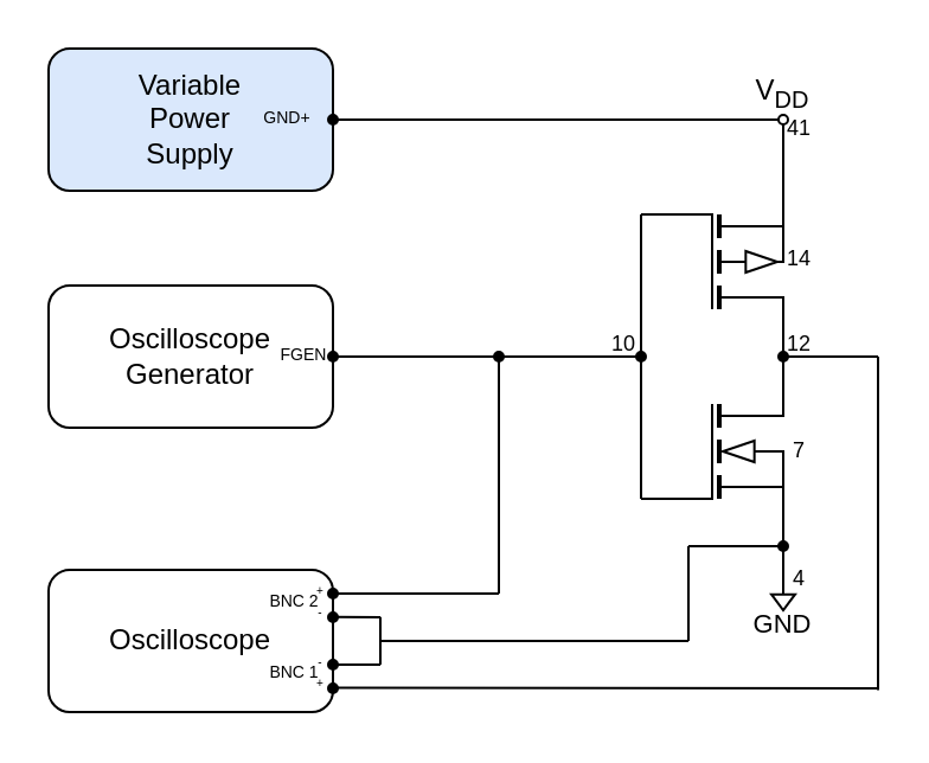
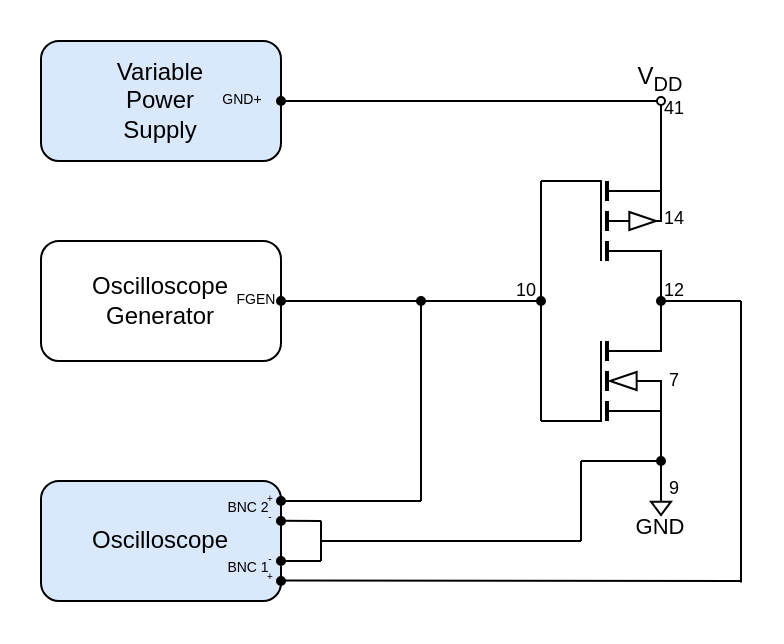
  <mxCell id="0" />
  <mxCell id="1" parent="0" />
  <mxCell id="2" value="" style="endArrow=none;html=1;" edge="1" parent="1"><mxGeometry width="50" height="50" relative="1" as="geometry"><mxPoint x="140" y="50" as="sourcePoint" /><mxPoint x="331" y="50" as="targetPoint" /></mxGeometry></mxCell>
- <mxCell id="3" value="&lt;div&gt;Oscilloscope&lt;/div&gt;" style="rounded=1;whiteSpace=wrap;html=1;fillColor=#FFFFFF;" parent="1" vertex="1"><mxGeometry x="20" y="240" width="120" height="60" as="geometry" /></mxCell>
+ <mxCell id="3" value="&lt;div&gt;Oscilloscope&lt;/div&gt;" style="rounded=1;whiteSpace=wrap;html=1;fillColor=#dae8fc;" parent="1" vertex="1"><mxGeometry x="20" y="240" width="120" height="60" as="geometry" /></mxCell>
  <mxCell id="4" value="&lt;div&gt;Oscilloscope &lt;br&gt;&lt;/div&gt;&lt;div&gt;Generator&lt;/div&gt;" style="rounded=1;whiteSpace=wrap;html=1;fillColor=#FFFFFF;" parent="1" vertex="1"><mxGeometry x="20" y="120" width="120" height="60" as="geometry" /></mxCell>
  <mxCell id="5" value="&lt;div&gt;Variable &lt;br&gt;&lt;/div&gt;&lt;div&gt;Power &lt;br&gt;&lt;/div&gt;&lt;div&gt;Supply&lt;br&gt;&lt;/div&gt;" style="rounded=1;whiteSpace=wrap;html=1;fillColor=#dae8fc;" parent="1" vertex="1"><mxGeometry x="20" y="20" width="120" height="60" as="geometry" /></mxCell>
  <mxCell id="6" value="" style="group" vertex="1" connectable="0" parent="1"><mxGeometry x="250" y="29" width="105" height="243" as="geometry" /></mxCell>
  <mxCell id="7" value="" style="group" parent="6" vertex="1" connectable="0"><mxGeometry width="105" height="243" as="geometry" /></mxCell>
  <mxCell id="8" value="" style="group" parent="7" vertex="1" connectable="0"><mxGeometry x="20" y="131" width="64.5" height="74" as="geometry" /></mxCell>
  <mxCell id="9" value="" style="endArrow=none;html=1;labelBackgroundColor=none;strokeColor=#000000;strokeWidth=2;shadow=0;" parent="8" edge="1"><mxGeometry width="50" height="50" relative="1" as="geometry"><mxPoint x="33" y="40" as="sourcePoint" /><mxPoint x="33" y="50" as="targetPoint" /></mxGeometry></mxCell>
  <mxCell id="10" value="" style="endArrow=none;html=1;labelBackgroundColor=none;strokeColor=#000000;strokeWidth=2;shadow=0;" parent="8" edge="1"><mxGeometry width="50" height="50" relative="1" as="geometry"><mxPoint x="33" y="25" as="sourcePoint" /><mxPoint x="33" y="35" as="targetPoint" /></mxGeometry></mxCell>
  <mxCell id="11" value="" style="endArrow=none;html=1;labelBackgroundColor=none;strokeColor=#000000;strokeWidth=1;shadow=0;" parent="8" edge="1"><mxGeometry width="50" height="50" relative="1" as="geometry"><mxPoint x="30" y="50" as="sourcePoint" /><mxPoint x="30" y="10" as="targetPoint" /></mxGeometry></mxCell>
  <mxCell id="12" value="" style="endArrow=none;html=1;labelBackgroundColor=none;strokeColor=#000000;strokeWidth=2;shadow=0;" parent="8" edge="1"><mxGeometry width="50" height="50" relative="1" as="geometry"><mxPoint x="33" y="10" as="sourcePoint" /><mxPoint x="33" y="20" as="targetPoint" /></mxGeometry></mxCell>
  <mxCell id="13" value="" style="pointerEvents=1;verticalLabelPosition=bottom;shadow=0;dashed=0;align=center;html=1;verticalAlign=top;shape=mxgraph.electrical.signal_sources.signal_ground;rounded=0;labelBackgroundColor=none;snapToPoint=1;rotation=90;" parent="8" vertex="1"><mxGeometry x="40" y="20" width="9" height="20" as="geometry" /></mxCell>
  <mxCell id="14" value="" style="endArrow=none;html=1;labelBackgroundColor=none;strokeColor=#000000;strokeWidth=1;shadow=0;exitX=0.5;exitY=0;exitDx=0;exitDy=0;exitPerimeter=0;" parent="8" source="37" edge="1"><mxGeometry width="50" height="50" relative="1" as="geometry"><mxPoint x="60" y="60" as="sourcePoint" /><mxPoint x="60" y="30" as="targetPoint" /></mxGeometry></mxCell>
  <mxCell id="15" value="" style="endArrow=none;html=1;labelBackgroundColor=none;strokeColor=#000000;strokeWidth=1;shadow=0;" parent="8" edge="1"><mxGeometry width="50" height="50" relative="1" as="geometry"><mxPoint x="53" y="30" as="sourcePoint" /><mxPoint x="60.5" y="30" as="targetPoint" /></mxGeometry></mxCell>
  <mxCell id="16" value="" style="endArrow=none;html=1;labelBackgroundColor=none;strokeColor=#000000;strokeWidth=1;shadow=0;" parent="8" edge="1"><mxGeometry width="50" height="50" relative="1" as="geometry"><mxPoint x="33" y="45" as="sourcePoint" /><mxPoint x="60" y="45" as="targetPoint" /></mxGeometry></mxCell>
  <mxCell id="17" value="" style="endArrow=none;html=1;labelBackgroundColor=none;strokeColor=#000000;strokeWidth=1;shadow=0;" parent="8" edge="1"><mxGeometry width="50" height="50" relative="1" as="geometry"><mxPoint x="33" y="15" as="sourcePoint" /><mxPoint x="60.5" y="15" as="targetPoint" /></mxGeometry></mxCell>
  <mxCell id="18" value="" style="endArrow=none;html=1;labelBackgroundColor=none;strokeColor=#000000;strokeWidth=1;shadow=0;" parent="8" edge="1"><mxGeometry width="50" height="50" relative="1" as="geometry"><mxPoint x="60" y="15" as="sourcePoint" /><mxPoint x="60" as="targetPoint" /></mxGeometry></mxCell>
  <mxCell id="19" value="" style="endArrow=none;html=1;labelBackgroundColor=none;strokeColor=#000000;strokeWidth=1;shadow=0;" parent="8" edge="1"><mxGeometry width="50" height="50" relative="1" as="geometry"><mxPoint y="50" as="sourcePoint" /><mxPoint x="30.5" y="50" as="targetPoint" /></mxGeometry></mxCell>
  <mxCell id="20" value="" style="ellipse;whiteSpace=wrap;html=1;fillColor=#000000;snapToPoint=0;editable=0;allowArrows=0;connectable=0;" vertex="1" parent="8"><mxGeometry x="58" y="68" width="4" height="4" as="geometry" /></mxCell>
  <mxCell id="21" value="" style="group" parent="7" vertex="1" connectable="0"><mxGeometry x="20" y="51" width="60.5" height="60" as="geometry" /></mxCell>
  <mxCell id="22" value="" style="endArrow=none;html=1;labelBackgroundColor=none;strokeColor=#000000;strokeWidth=1;shadow=0;" parent="21" edge="1"><mxGeometry width="50" height="50" relative="1" as="geometry"><mxPoint x="33" y="30" as="sourcePoint" /><mxPoint x="60.5" y="29.96" as="targetPoint" /></mxGeometry></mxCell>
  <mxCell id="23" value="" style="endArrow=none;html=1;labelBackgroundColor=none;strokeColor=#000000;strokeWidth=2;shadow=0;" parent="21" edge="1"><mxGeometry width="50" height="50" relative="1" as="geometry"><mxPoint x="33" y="40" as="sourcePoint" /><mxPoint x="33" y="50" as="targetPoint" /></mxGeometry></mxCell>
  <mxCell id="24" value="" style="endArrow=none;html=1;labelBackgroundColor=none;strokeColor=#000000;strokeWidth=2;shadow=0;" parent="21" edge="1"><mxGeometry width="50" height="50" relative="1" as="geometry"><mxPoint x="33" y="25" as="sourcePoint" /><mxPoint x="33" y="35" as="targetPoint" /></mxGeometry></mxCell>
  <mxCell id="25" value="" style="endArrow=none;html=1;labelBackgroundColor=none;strokeColor=#000000;strokeWidth=1;shadow=0;" parent="21" edge="1"><mxGeometry width="50" height="50" relative="1" as="geometry"><mxPoint x="30" y="50" as="sourcePoint" /><mxPoint x="30" y="10" as="targetPoint" /></mxGeometry></mxCell>
  <mxCell id="26" value="" style="endArrow=none;html=1;labelBackgroundColor=none;strokeColor=#000000;strokeWidth=2;shadow=0;" parent="21" edge="1"><mxGeometry width="50" height="50" relative="1" as="geometry"><mxPoint x="33" y="10" as="sourcePoint" /><mxPoint x="33" y="20" as="targetPoint" /></mxGeometry></mxCell>
  <mxCell id="27" value="" style="pointerEvents=1;verticalLabelPosition=bottom;shadow=0;dashed=0;align=center;html=1;verticalAlign=top;shape=mxgraph.electrical.signal_sources.signal_ground;rounded=0;labelBackgroundColor=none;snapToPoint=1;rotation=90;flipH=1;flipV=1;" parent="21" vertex="1"><mxGeometry x="43" y="20" width="9" height="20" as="geometry" /></mxCell>
  <mxCell id="28" value="" style="endArrow=none;html=1;labelBackgroundColor=none;strokeColor=#000000;strokeWidth=1;shadow=0;" parent="21" edge="1"><mxGeometry width="50" height="50" relative="1" as="geometry"><mxPoint x="60" y="11" as="sourcePoint" /><mxPoint x="60" y="30" as="targetPoint" /></mxGeometry></mxCell>
  <mxCell id="29" value="" style="endArrow=none;html=1;labelBackgroundColor=none;strokeColor=#000000;strokeWidth=1;shadow=0;" parent="21" edge="1"><mxGeometry width="50" height="50" relative="1" as="geometry"><mxPoint x="33" y="45" as="sourcePoint" /><mxPoint x="60" y="45" as="targetPoint" /></mxGeometry></mxCell>
  <mxCell id="30" value="" style="endArrow=none;html=1;labelBackgroundColor=none;strokeColor=#000000;strokeWidth=1;shadow=0;" parent="21" edge="1"><mxGeometry width="50" height="50" relative="1" as="geometry"><mxPoint x="33" y="15" as="sourcePoint" /><mxPoint x="60.5" y="15" as="targetPoint" /></mxGeometry></mxCell>
  <mxCell id="31" value="" style="endArrow=none;html=1;labelBackgroundColor=none;strokeColor=#000000;strokeWidth=1;shadow=0;" parent="21" edge="1"><mxGeometry width="50" height="50" relative="1" as="geometry"><mxPoint x="60" y="15" as="sourcePoint" /><mxPoint x="60" y="-30" as="targetPoint" /></mxGeometry></mxCell>
  <mxCell id="32" value="" style="endArrow=none;html=1;labelBackgroundColor=none;strokeColor=#000000;strokeWidth=1;shadow=0;" parent="21" edge="1"><mxGeometry width="50" height="50" relative="1" as="geometry"><mxPoint y="10" as="sourcePoint" /><mxPoint x="30.5" y="10" as="targetPoint" /></mxGeometry></mxCell>
  <mxCell id="33" value="" style="endArrow=none;html=1;labelBackgroundColor=none;strokeColor=#000000;strokeWidth=1;shadow=0;" parent="21" edge="1"><mxGeometry width="50" height="50" relative="1" as="geometry"><mxPoint x="60" y="60" as="sourcePoint" /><mxPoint x="60" y="44.5" as="targetPoint" /></mxGeometry></mxCell>
  <mxCell id="34" value="" style="endArrow=none;html=1;" parent="7" edge="1"><mxGeometry width="50" height="50" relative="1" as="geometry"><mxPoint x="20" y="181" as="sourcePoint" /><mxPoint x="20" y="61" as="targetPoint" /></mxGeometry></mxCell>
  <mxCell id="35" value="" style="endArrow=none;html=1;" parent="7" edge="1"><mxGeometry width="50" height="50" relative="1" as="geometry"><mxPoint x="80" y="131" as="sourcePoint" /><mxPoint x="80" y="111" as="targetPoint" /></mxGeometry></mxCell>
  <mxCell id="36" value="" style="endArrow=none;html=1;" parent="7" edge="1"><mxGeometry width="50" height="50" relative="1" as="geometry"><mxPoint x="100" y="121" as="sourcePoint" /><mxPoint x="80" y="121" as="targetPoint" /></mxGeometry></mxCell>
  <mxCell id="37" value="" style="pointerEvents=1;verticalLabelPosition=bottom;shadow=0;dashed=0;align=center;html=1;verticalAlign=top;shape=mxgraph.electrical.signal_sources.signal_ground;" parent="7" vertex="1"><mxGeometry x="75" y="218" width="10" height="10" as="geometry" /></mxCell>
  <mxCell id="38" value="" style="ellipse;whiteSpace=wrap;html=1;fillColor=#000000;snapToPoint=0;editable=0;allowArrows=0;connectable=0;" parent="7" vertex="1"><mxGeometry x="78" y="119" width="4" height="4" as="geometry" /></mxCell>
  <mxCell id="39" value="" style="ellipse;whiteSpace=wrap;html=1;fillColor=#FFFFFF;snapToPoint=0;editable=0;allowArrows=0;connectable=0;perimeterSpacing=1;" parent="7" vertex="1"><mxGeometry x="78" y="19" width="4" height="4" as="geometry" /></mxCell>
  <mxCell id="40" value="" style="ellipse;whiteSpace=wrap;html=1;fillColor=#000000;snapToPoint=0;editable=0;allowArrows=0;connectable=0;" parent="7" vertex="1"><mxGeometry x="18" y="119" width="4" height="4" as="geometry" /></mxCell>
  <mxCell id="41" value="V&lt;sub&gt;DD&lt;/sub&gt;" style="text;html=1;strokeColor=none;fillColor=none;align=center;verticalAlign=middle;whiteSpace=wrap;rounded=0;" parent="7" vertex="1"><mxGeometry x="60" width="40" height="20" as="geometry" /></mxCell>
  <mxCell id="42" value="" style="endArrow=none;html=1;" parent="7" edge="1"><mxGeometry width="50" height="50" relative="1" as="geometry"><mxPoint y="121" as="sourcePoint" /><mxPoint x="18" y="121" as="targetPoint" /></mxGeometry></mxCell>
  <mxCell id="43" value="&lt;font style=&quot;font-size: 11px&quot;&gt;GND&lt;/font&gt;" style="text;html=1;strokeColor=none;fillColor=none;align=center;verticalAlign=middle;whiteSpace=wrap;rounded=0;" parent="7" vertex="1"><mxGeometry x="60" y="224" width="40" height="20" as="geometry" /></mxCell>
  <mxCell id="44" value="&lt;font style=&quot;font-size: 7px&quot;&gt;FGEN&lt;/font&gt;" style="text;html=1;strokeColor=none;fillColor=none;align=center;verticalAlign=middle;whiteSpace=wrap;rounded=0;" vertex="1" parent="1"><mxGeometry x="113" y="137.5" width="30" height="20" as="geometry" /></mxCell>
  <mxCell id="45" value="" style="ellipse;whiteSpace=wrap;html=1;fillColor=#000000;snapToPoint=0;editable=0;allowArrows=0;connectable=0;" vertex="1" parent="1"><mxGeometry x="138" y="148" width="4" height="4" as="geometry" /></mxCell>
  <mxCell id="46" value="" style="endArrow=none;html=1;exitX=1;exitY=0.5;exitDx=0;exitDy=0;" edge="1" parent="1" source="4"><mxGeometry width="50" height="50" relative="1" as="geometry"><mxPoint x="150" y="148" as="sourcePoint" /><mxPoint x="250" y="150" as="targetPoint" /></mxGeometry></mxCell>
  <mxCell id="47" value="&lt;font style=&quot;font-size: 9px&quot;&gt;10&lt;/font&gt;" style="text;html=1;strokeColor=none;fillColor=none;align=center;verticalAlign=middle;whiteSpace=wrap;rounded=0;" vertex="1" parent="1"><mxGeometry x="253" y="135" width="20" height="18" as="geometry" /></mxCell>
  <mxCell id="48" value="&lt;font style=&quot;font-size: 9px&quot;&gt;12&lt;/font&gt;" style="text;html=1;strokeColor=none;fillColor=none;align=center;verticalAlign=middle;whiteSpace=wrap;rounded=0;" vertex="1" parent="1"><mxGeometry x="327" y="135" width="20" height="18" as="geometry" /></mxCell>
  <mxCell id="49" value="&lt;font style=&quot;font-size: 9px&quot;&gt;14&lt;/font&gt;" style="text;html=1;strokeColor=none;fillColor=none;align=center;verticalAlign=middle;whiteSpace=wrap;rounded=0;" vertex="1" parent="1"><mxGeometry x="327" y="99" width="20" height="18" as="geometry" /></mxCell>
  <mxCell id="50" value="&lt;font style=&quot;font-size: 9px&quot;&gt;41&lt;/font&gt;" style="text;html=1;strokeColor=none;fillColor=none;align=center;verticalAlign=middle;whiteSpace=wrap;rounded=0;" vertex="1" parent="1"><mxGeometry x="327" y="44" width="20" height="18" as="geometry" /></mxCell>
- <mxCell id="51" value="&lt;font style=&quot;font-size: 9px&quot;&gt;4&lt;/font&gt;" style="text;html=1;strokeColor=none;fillColor=none;align=center;verticalAlign=middle;whiteSpace=wrap;rounded=0;" vertex="1" parent="1"><mxGeometry x="327" y="234" width="20" height="18" as="geometry" /></mxCell>
+ <mxCell id="51" value="&lt;font style=&quot;font-size: 9px&quot;&gt;9&lt;/font&gt;" style="text;html=1;strokeColor=none;fillColor=none;align=center;verticalAlign=middle;whiteSpace=wrap;rounded=0;" vertex="1" parent="1"><mxGeometry x="327" y="234" width="20" height="18" as="geometry" /></mxCell>
  <mxCell id="52" value="&lt;font style=&quot;font-size: 9px&quot;&gt;7&lt;/font&gt;" style="text;html=1;strokeColor=none;fillColor=none;align=center;verticalAlign=middle;whiteSpace=wrap;rounded=0;" vertex="1" parent="1"><mxGeometry x="327" y="180" width="20" height="18" as="geometry" /></mxCell>
  <mxCell id="53" value="" style="endArrow=none;html=1;" edge="1" parent="1"><mxGeometry width="50" height="50" relative="1" as="geometry"><mxPoint x="350" y="150" as="sourcePoint" /><mxPoint x="370" y="150" as="targetPoint" /></mxGeometry></mxCell>
  <mxCell id="54" value="" style="endArrow=none;html=1;" edge="1" parent="1"><mxGeometry width="50" height="50" relative="1" as="geometry"><mxPoint x="370" y="150" as="sourcePoint" /><mxPoint x="370" y="290.698" as="targetPoint" /></mxGeometry></mxCell>
  <mxCell id="55" value="" style="endArrow=none;html=1;entryX=1.013;entryY=0.829;entryDx=0;entryDy=0;entryPerimeter=0;" edge="1" parent="1" target="3"><mxGeometry width="50" height="50" relative="1" as="geometry"><mxPoint x="370" y="290" as="sourcePoint" /><mxPoint x="390" y="170" as="targetPoint" /></mxGeometry></mxCell>
  <mxCell id="56" value="&lt;font style=&quot;font-size: 7px&quot;&gt;BNC 1&lt;/font&gt;" style="text;html=1;strokeColor=none;fillColor=none;align=center;verticalAlign=middle;whiteSpace=wrap;rounded=0;" vertex="1" parent="1"><mxGeometry x="104" y="272" width="40" height="20" as="geometry" /></mxCell>
  <mxCell id="57" value="" style="ellipse;whiteSpace=wrap;html=1;fillColor=#000000;snapToPoint=0;editable=0;allowArrows=0;connectable=0;" vertex="1" parent="1"><mxGeometry x="138" y="248" width="4" height="4" as="geometry" /></mxCell>
  <mxCell id="58" value="" style="ellipse;whiteSpace=wrap;html=1;fillColor=#000000;snapToPoint=0;editable=0;allowArrows=0;connectable=0;" vertex="1" parent="1"><mxGeometry x="138" y="258" width="4" height="4" as="geometry" /></mxCell>
  <mxCell id="59" value="" style="ellipse;whiteSpace=wrap;html=1;fillColor=#000000;snapToPoint=0;editable=0;allowArrows=0;connectable=0;" vertex="1" parent="1"><mxGeometry x="138" y="278" width="4" height="4" as="geometry" /></mxCell>
  <mxCell id="60" value="" style="ellipse;whiteSpace=wrap;html=1;fillColor=#000000;snapToPoint=0;editable=0;allowArrows=0;connectable=0;" vertex="1" parent="1"><mxGeometry x="138" y="288" width="4" height="4" as="geometry" /></mxCell>
  <mxCell id="61" value="&lt;font style=&quot;font-size: 7px&quot;&gt;BNC 2&lt;br&gt;&lt;/font&gt;" style="text;html=1;strokeColor=none;fillColor=none;align=center;verticalAlign=middle;whiteSpace=wrap;rounded=0;" vertex="1" parent="1"><mxGeometry x="104" y="242" width="40" height="20" as="geometry" /></mxCell>
  <mxCell id="62" value="&lt;font style=&quot;font-size: 5px&quot;&gt;+&lt;/font&gt;" style="text;html=1;strokeColor=none;fillColor=none;align=center;verticalAlign=middle;whiteSpace=wrap;rounded=0;" vertex="1" parent="1"><mxGeometry x="130" y="241" width="10" height="12" as="geometry" /></mxCell>
  <mxCell id="63" value="&lt;font style=&quot;font-size: 5px&quot;&gt;-&lt;/font&gt;" style="text;html=1;strokeColor=none;fillColor=none;align=center;verticalAlign=middle;whiteSpace=wrap;rounded=0;" vertex="1" parent="1"><mxGeometry x="130" y="270.5" width="10" height="12" as="geometry" /></mxCell>
  <mxCell id="64" value="&lt;font style=&quot;font-size: 5px&quot;&gt;-&lt;/font&gt;" style="text;html=1;strokeColor=none;fillColor=none;align=center;verticalAlign=middle;whiteSpace=wrap;rounded=0;" vertex="1" parent="1"><mxGeometry x="130" y="250" width="10" height="12.5" as="geometry" /></mxCell>
  <mxCell id="65" value="&lt;font style=&quot;font-size: 5px&quot;&gt;+&lt;/font&gt;" style="text;html=1;strokeColor=none;fillColor=none;align=center;verticalAlign=middle;whiteSpace=wrap;rounded=0;" vertex="1" parent="1"><mxGeometry x="130" y="280" width="10" height="12" as="geometry" /></mxCell>
  <mxCell id="66" value="" style="ellipse;whiteSpace=wrap;html=1;fillColor=#000000;snapToPoint=0;editable=0;allowArrows=0;connectable=0;" vertex="1" parent="1"><mxGeometry x="208" y="148" width="4" height="4" as="geometry" /></mxCell>
  <mxCell id="67" value="" style="endArrow=none;html=1;" edge="1" parent="1"><mxGeometry width="50" height="50" relative="1" as="geometry"><mxPoint x="210" y="250" as="sourcePoint" /><mxPoint x="210" y="150" as="targetPoint" /></mxGeometry></mxCell>
  <mxCell id="68" value="" style="endArrow=none;html=1;exitX=1;exitY=0;exitDx=0;exitDy=0;" edge="1" parent="1" source="64"><mxGeometry width="50" height="50" relative="1" as="geometry"><mxPoint x="170" y="250" as="sourcePoint" /><mxPoint x="210" y="250" as="targetPoint" /></mxGeometry></mxCell>
  <mxCell id="69" value="" style="endArrow=none;html=1;" edge="1" parent="1"><mxGeometry width="50" height="50" relative="1" as="geometry"><mxPoint x="140" y="259.9" as="sourcePoint" /><mxPoint x="160" y="260" as="targetPoint" /></mxGeometry></mxCell>
  <mxCell id="70" value="" style="endArrow=none;html=1;" edge="1" parent="1"><mxGeometry width="50" height="50" relative="1" as="geometry"><mxPoint x="140" y="280" as="sourcePoint" /><mxPoint x="160" y="280" as="targetPoint" /></mxGeometry></mxCell>
  <mxCell id="71" value="" style="endArrow=none;html=1;" edge="1" parent="1"><mxGeometry width="50" height="50" relative="1" as="geometry"><mxPoint x="160" y="259.9" as="sourcePoint" /><mxPoint x="160" y="280" as="targetPoint" /></mxGeometry></mxCell>
  <mxCell id="72" value="" style="endArrow=none;html=1;" edge="1" parent="1"><mxGeometry width="50" height="50" relative="1" as="geometry"><mxPoint x="160" y="270" as="sourcePoint" /><mxPoint x="290" y="270" as="targetPoint" /></mxGeometry></mxCell>
  <mxCell id="73" value="" style="endArrow=none;html=1;" edge="1" parent="1"><mxGeometry width="50" height="50" relative="1" as="geometry"><mxPoint x="290" y="270" as="sourcePoint" /><mxPoint x="290" y="230" as="targetPoint" /></mxGeometry></mxCell>
  <mxCell id="74" value="" style="endArrow=none;html=1;" edge="1" parent="1"><mxGeometry width="50" height="50" relative="1" as="geometry"><mxPoint x="330" y="230" as="sourcePoint" /><mxPoint x="290" y="230" as="targetPoint" /></mxGeometry></mxCell>
  <mxCell id="75" value="&lt;font style=&quot;font-size: 7px&quot;&gt;GND+&lt;/font&gt;" style="text;html=1;strokeColor=none;fillColor=none;align=center;verticalAlign=middle;whiteSpace=wrap;rounded=0;" vertex="1" parent="1"><mxGeometry x="106" y="38" width="30" height="20" as="geometry" /></mxCell>
  <mxCell id="76" value="" style="ellipse;whiteSpace=wrap;html=1;fillColor=#000000;snapToPoint=0;editable=0;allowArrows=0;connectable=0;" vertex="1" parent="1"><mxGeometry x="138" y="48" width="4" height="4" as="geometry" /></mxCell>
